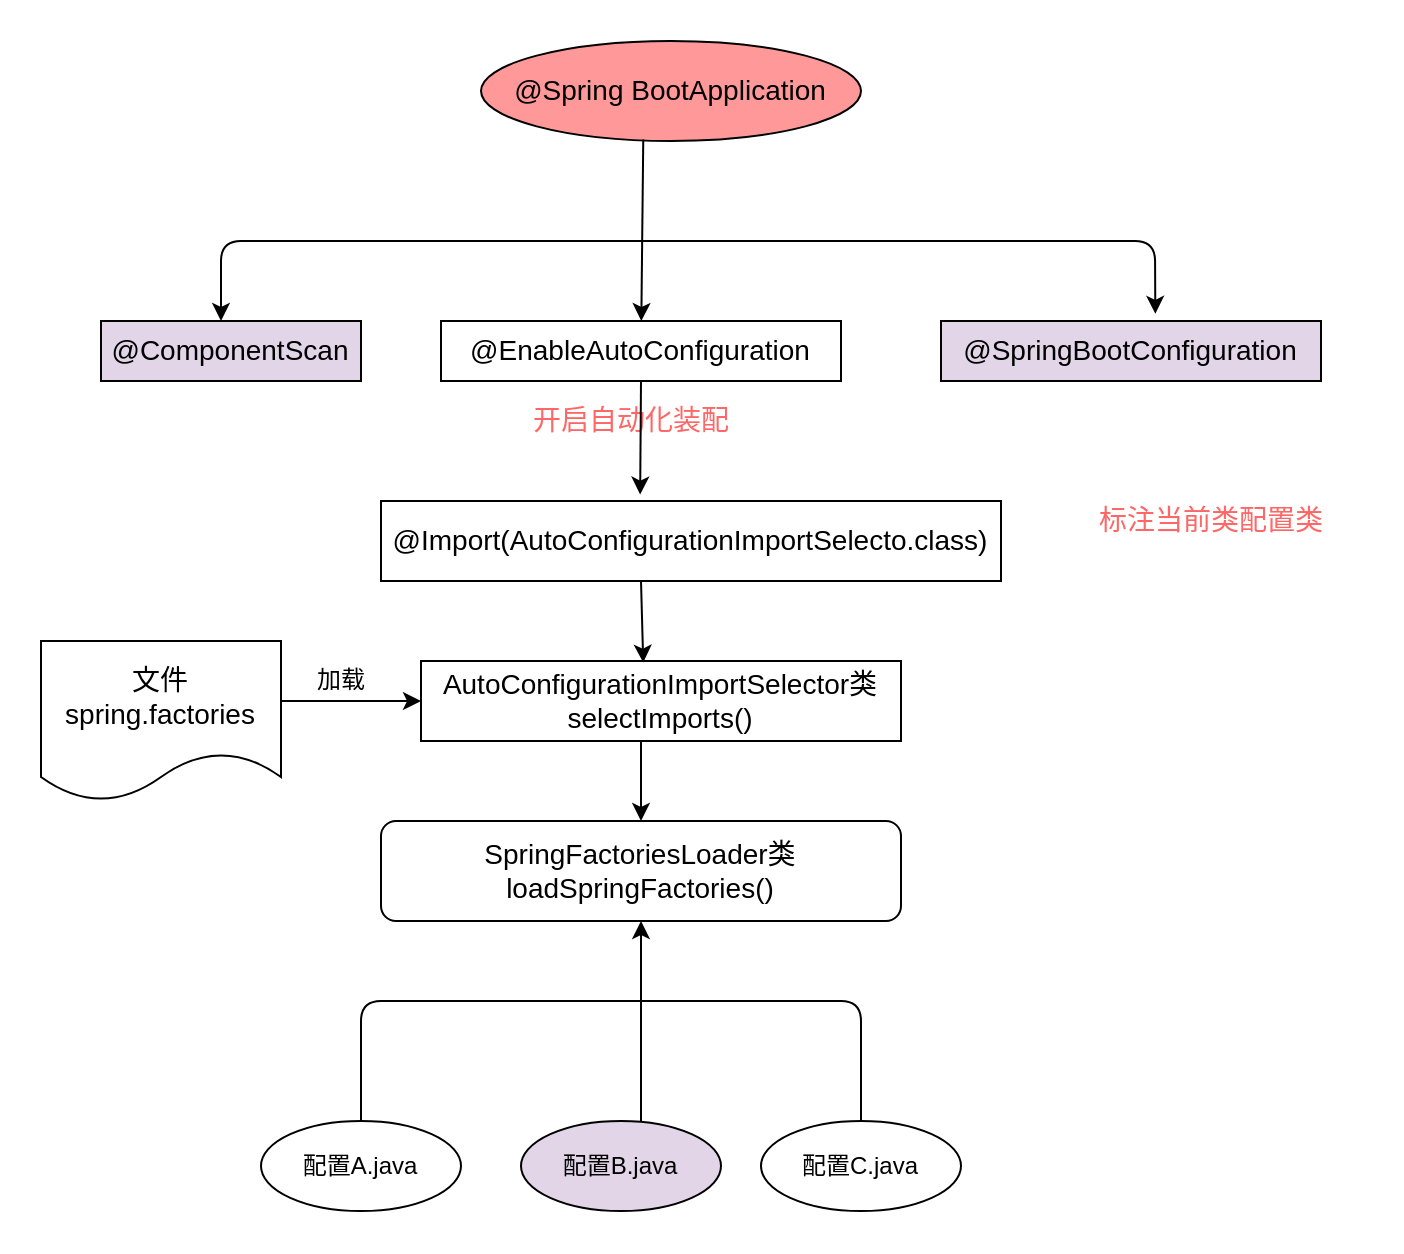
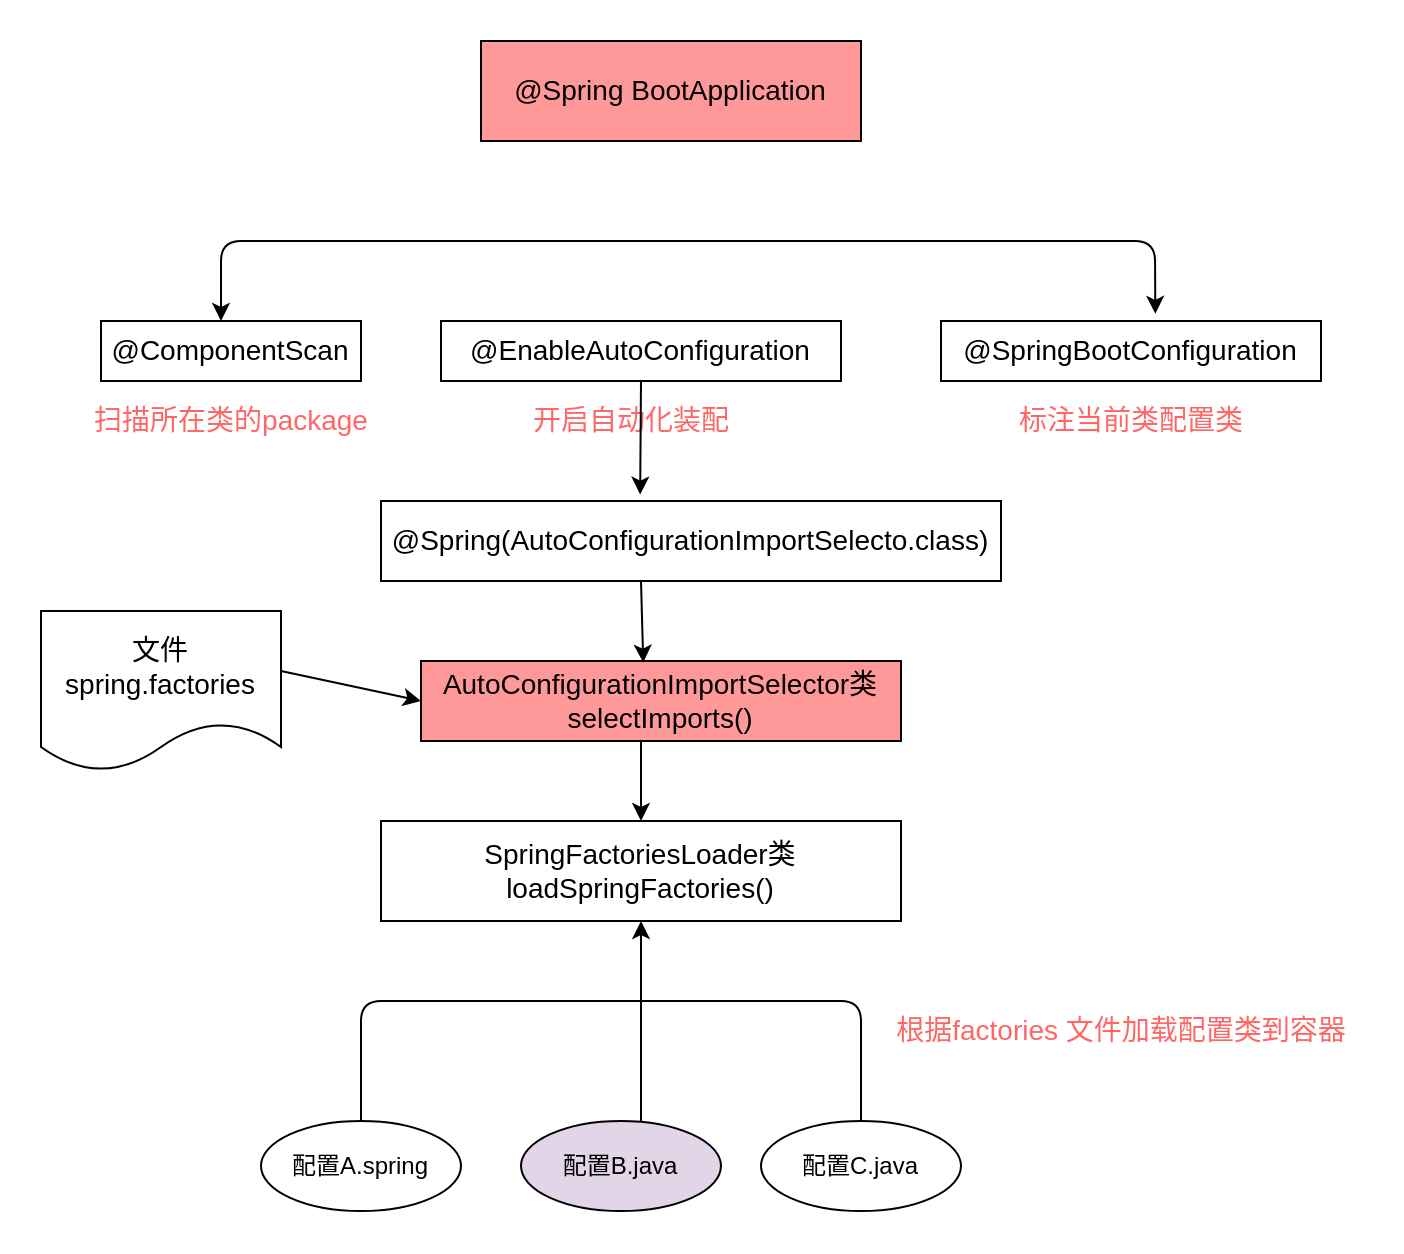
  <mxCell id="0" />
  <mxCell id="1" parent="0" />
- <mxCell id="2" value="&lt;font style=&quot;font-size: 14px&quot;&gt;@Spring BootApplication&lt;/font&gt;" style="ellipse;whiteSpace=wrap;html=1;fillColor=#FF9999;" vertex="1" parent="1"><mxGeometry x="240" y="20" width="190" height="50" as="geometry" /></mxCell>
- <mxCell id="3" value="&lt;font style=&quot;font-size: 14px&quot;&gt;@ComponentScan&lt;/font&gt;" style="rounded=0;whiteSpace=wrap;html=1;fillColor=#e1d5e7;" vertex="1" parent="1"><mxGeometry x="50" y="160" width="130" height="30" as="geometry" /></mxCell>
+ <mxCell id="2" value="&lt;font style=&quot;font-size: 14px&quot;&gt;@Spring BootApplication&lt;/font&gt;" style="rounded=0;whiteSpace=wrap;html=1;fillColor=#FF9999;" vertex="1" parent="1"><mxGeometry x="240" y="20" width="190" height="50" as="geometry" /></mxCell>
+ <mxCell id="3" value="&lt;font style=&quot;font-size: 14px&quot;&gt;@ComponentScan&lt;/font&gt;" style="rounded=0;whiteSpace=wrap;html=1;fillColor=#FFFFFF;" vertex="1" parent="1"><mxGeometry x="50" y="160" width="130" height="30" as="geometry" /></mxCell>
  <mxCell id="4" value="&lt;font style=&quot;font-size: 14px&quot;&gt;@EnableAutoConfiguration&lt;/font&gt;" style="rounded=0;whiteSpace=wrap;html=1;fillColor=#FFFFFF;" vertex="1" parent="1"><mxGeometry x="220" y="160" width="200" height="30" as="geometry" /></mxCell>
- <mxCell id="5" value="&lt;font style=&quot;font-size: 14px&quot;&gt;@SpringBootConfiguration&lt;/font&gt;" style="rounded=0;whiteSpace=wrap;html=1;fillColor=#e1d5e7;" vertex="1" parent="1"><mxGeometry x="470" y="160" width="190" height="30" as="geometry" /></mxCell>
- <mxCell id="6" value="&lt;font style=&quot;font-size: 14px&quot;&gt;@Import(AutoConfigurationImportSelecto.class)&lt;/font&gt;" style="rounded=0;whiteSpace=wrap;html=1;fillColor=#FFFFFF;" vertex="1" parent="1"><mxGeometry x="190" y="250" width="310" height="40" as="geometry" /></mxCell>
- <mxCell id="7" value="&lt;span style=&quot;font-size: 14px&quot;&gt;AutoConfigurationImportSelector类&lt;br&gt;selectImports()&lt;br&gt;&lt;/span&gt;" style="rounded=0;whiteSpace=wrap;html=1;fillColor=#FFFFFF;" vertex="1" parent="1"><mxGeometry x="210" y="330" width="240" height="40" as="geometry" /></mxCell>
- <mxCell id="8" value="&lt;font style=&quot;font-size: 14px&quot;&gt;SpringFactoriesLoader类&lt;br&gt;loadSpringFactories()&lt;/font&gt;" style="whiteSpace=wrap;html=1;fillColor=#FFFFFF;rounded=1;" vertex="1" parent="1"><mxGeometry x="190" y="410" width="260" height="50" as="geometry" /></mxCell>
+ <mxCell id="5" value="&lt;font style=&quot;font-size: 14px&quot;&gt;@SpringBootConfiguration&lt;/font&gt;" style="rounded=0;whiteSpace=wrap;html=1;fillColor=#FFFFFF;" vertex="1" parent="1"><mxGeometry x="470" y="160" width="190" height="30" as="geometry" /></mxCell>
+ <mxCell id="6" value="&lt;font style=&quot;font-size: 14px&quot;&gt;@Spring(AutoConfigurationImportSelecto.class)&lt;/font&gt;" style="rounded=0;whiteSpace=wrap;html=1;fillColor=#FFFFFF;" vertex="1" parent="1"><mxGeometry x="190" y="250" width="310" height="40" as="geometry" /></mxCell>
+ <mxCell id="7" value="&lt;span style=&quot;font-size: 14px&quot;&gt;AutoConfigurationImportSelector类&lt;br&gt;selectImports()&lt;br&gt;&lt;/span&gt;" style="rounded=0;whiteSpace=wrap;html=1;fillColor=#ff9999;" vertex="1" parent="1"><mxGeometry x="210" y="330" width="240" height="40" as="geometry" /></mxCell>
+ <mxCell id="8" value="&lt;font style=&quot;font-size: 14px&quot;&gt;SpringFactoriesLoader类&lt;br&gt;loadSpringFactories()&lt;/font&gt;" style="rounded=0;whiteSpace=wrap;html=1;fillColor=#FFFFFF;" vertex="1" parent="1"><mxGeometry x="190" y="410" width="260" height="50" as="geometry" /></mxCell>
+ <mxCell id="9" value="&lt;font style=&quot;font-size: 14px&quot; color=&quot;#ff6666&quot;&gt;扫描所在类的package&lt;/font&gt;" style="text;html=1;align=center;verticalAlign=middle;resizable=0;points=[];autosize=1;" vertex="1" parent="1"><mxGeometry x="40" y="200" width="150" height="20" as="geometry" /></mxCell>
  <mxCell id="10" value="&lt;span style=&quot;font-size: 14px&quot;&gt;&lt;font color=&quot;#ff6666&quot;&gt;开启自动化装配&lt;/font&gt;&lt;/span&gt;" style="text;html=1;align=center;verticalAlign=middle;resizable=0;points=[];autosize=1;" vertex="1" parent="1"><mxGeometry x="260" y="200" width="110" height="20" as="geometry" /></mxCell>
- <mxCell id="11" value="&lt;font style=&quot;font-size: 14px&quot; color=&quot;#ff6666&quot;&gt;标注当前类配置类&lt;/font&gt;" style="text;html=1;align=center;verticalAlign=middle;resizable=0;points=[];autosize=1;" vertex="1" parent="1"><mxGeometry x="540" y="250" width="130" height="20" as="geometry" /></mxCell>
- <mxCell id="12" value="&lt;font style=&quot;font-size: 14px&quot;&gt;文件&lt;br&gt;spring.factories&lt;/font&gt;" style="shape=document;whiteSpace=wrap;html=1;boundedLbl=1;fillColor=#FFFFFF;" vertex="1" parent="1"><mxGeometry x="20" y="320" width="120" height="80" as="geometry" /></mxCell>
+ <mxCell id="11" value="&lt;font style=&quot;font-size: 14px&quot; color=&quot;#ff6666&quot;&gt;标注当前类配置类&lt;/font&gt;" style="text;html=1;align=center;verticalAlign=middle;resizable=0;points=[];autosize=1;" vertex="1" parent="1"><mxGeometry x="500" y="200" width="130" height="20" as="geometry" /></mxCell>
+ <mxCell id="12" value="&lt;font style=&quot;font-size: 14px&quot;&gt;文件&lt;br&gt;spring.factories&lt;/font&gt;" style="shape=document;whiteSpace=wrap;html=1;boundedLbl=1;fillColor=#FFFFFF;" vertex="1" parent="1"><mxGeometry x="20" y="305" width="120" height="80" as="geometry" /></mxCell>
  <mxCell id="13" value="" style="endArrow=classic;html=1;entryX=0;entryY=0.5;entryDx=0;entryDy=0;exitX=1;exitY=0.375;exitDx=0;exitDy=0;exitPerimeter=0;" edge="1" parent="1" source="12" target="7"><mxGeometry width="50" height="50" relative="1" as="geometry"><mxPoint x="140" y="360" as="sourcePoint" /><mxPoint x="190" y="310" as="targetPoint" /></mxGeometry></mxCell>
- <mxCell id="14" value="加载" style="text;html=1;align=center;verticalAlign=middle;resizable=0;points=[];autosize=1;" vertex="1" parent="1"><mxGeometry x="150" y="330" width="40" height="20" as="geometry" /></mxCell>
- <mxCell id="15" value="配置A.java" style="ellipse;whiteSpace=wrap;html=1;fillColor=#FFFFFF;" vertex="1" parent="1"><mxGeometry x="130" y="560" width="100" height="45" as="geometry" /></mxCell>
+ <mxCell id="15" value="配置A.spring" style="ellipse;whiteSpace=wrap;html=1;fillColor=#FFFFFF;" vertex="1" parent="1"><mxGeometry x="130" y="560" width="100" height="45" as="geometry" /></mxCell>
  <mxCell id="16" value="配置B.java" style="ellipse;whiteSpace=wrap;html=1;fillColor=#e1d5e7;" vertex="1" parent="1"><mxGeometry x="260" y="560" width="100" height="45" as="geometry" /></mxCell>
  <mxCell id="17" value="配置C.java" style="ellipse;whiteSpace=wrap;html=1;fillColor=#FFFFFF;" vertex="1" parent="1"><mxGeometry x="380" y="560" width="100" height="45" as="geometry" /></mxCell>
  <mxCell id="18" value="" style="endArrow=classic;html=1;entryX=0.5;entryY=1;entryDx=0;entryDy=0;" edge="1" parent="1" target="8"><mxGeometry width="50" height="50" relative="1" as="geometry"><mxPoint x="320" y="560" as="sourcePoint" /><mxPoint x="360" y="510" as="targetPoint" /></mxGeometry></mxCell>
  <mxCell id="19" value="" style="endArrow=none;html=1;" edge="1" parent="1"><mxGeometry width="50" height="50" relative="1" as="geometry"><mxPoint x="180" y="560" as="sourcePoint" /><mxPoint x="320" y="500" as="targetPoint" /><Array as="points"><mxPoint x="180" y="500" /></Array></mxGeometry></mxCell>
  <mxCell id="20" value="" style="endArrow=none;html=1;" edge="1" parent="1"><mxGeometry width="50" height="50" relative="1" as="geometry"><mxPoint x="430" y="560" as="sourcePoint" /><mxPoint x="320" y="500" as="targetPoint" /><Array as="points"><mxPoint x="430" y="500" /></Array></mxGeometry></mxCell>
- <mxCell id="22" value="" style="endArrow=classic;html=1;exitX=0.427;exitY=0.984;exitDx=0;exitDy=0;exitPerimeter=0;" edge="1" parent="1" source="2" target="4"><mxGeometry width="50" height="50" relative="1" as="geometry"><mxPoint x="330" y="70" as="sourcePoint" /><mxPoint x="380" y="20" as="targetPoint" /></mxGeometry></mxCell>
+ <mxCell id="21" value="&lt;font style=&quot;font-size: 14px&quot; color=&quot;#ff6666&quot;&gt;根据factories 文件加载配置类到容器&lt;/font&gt;" style="text;html=1;align=center;verticalAlign=middle;resizable=0;points=[];autosize=1;" vertex="1" parent="1"><mxGeometry x="440" y="504.5" width="240" height="20" as="geometry" /></mxCell>
  <mxCell id="23" value="" style="endArrow=classic;html=1;entryX=0.564;entryY=-0.12;entryDx=0;entryDy=0;entryPerimeter=0;" edge="1" parent="1" target="5"><mxGeometry width="50" height="50" relative="1" as="geometry"><mxPoint x="320" y="120" as="sourcePoint" /><mxPoint x="370" y="70" as="targetPoint" /><Array as="points"><mxPoint x="577" y="120" /></Array></mxGeometry></mxCell>
  <mxCell id="24" value="" style="endArrow=classic;html=1;" edge="1" parent="1"><mxGeometry width="50" height="50" relative="1" as="geometry"><mxPoint x="320" y="120" as="sourcePoint" /><mxPoint x="110" y="160" as="targetPoint" /><Array as="points"><mxPoint x="110" y="120" /></Array></mxGeometry></mxCell>
  <mxCell id="25" value="" style="endArrow=classic;html=1;entryX=0.418;entryY=-0.08;entryDx=0;entryDy=0;entryPerimeter=0;" edge="1" parent="1" target="6"><mxGeometry width="50" height="50" relative="1" as="geometry"><mxPoint x="320" y="190" as="sourcePoint" /><mxPoint x="370" y="140" as="targetPoint" /></mxGeometry></mxCell>
  <mxCell id="26" value="" style="endArrow=classic;html=1;entryX=0.463;entryY=0.02;entryDx=0;entryDy=0;entryPerimeter=0;" edge="1" parent="1" target="7"><mxGeometry width="50" height="50" relative="1" as="geometry"><mxPoint x="320" y="290" as="sourcePoint" /><mxPoint x="370" y="240" as="targetPoint" /></mxGeometry></mxCell>
  <mxCell id="27" value="" style="endArrow=classic;html=1;entryX=0.5;entryY=0;entryDx=0;entryDy=0;" edge="1" parent="1" target="8"><mxGeometry width="50" height="50" relative="1" as="geometry"><mxPoint x="320" y="370" as="sourcePoint" /><mxPoint x="370" y="320" as="targetPoint" /></mxGeometry></mxCell>
